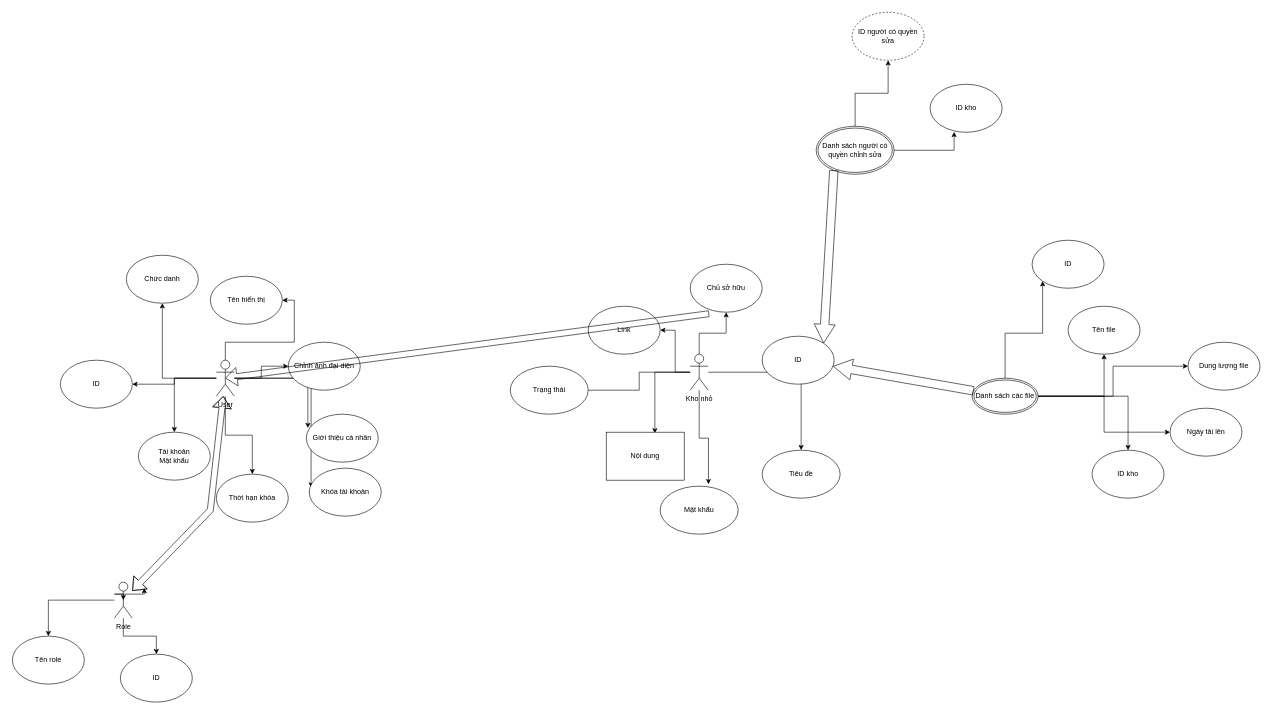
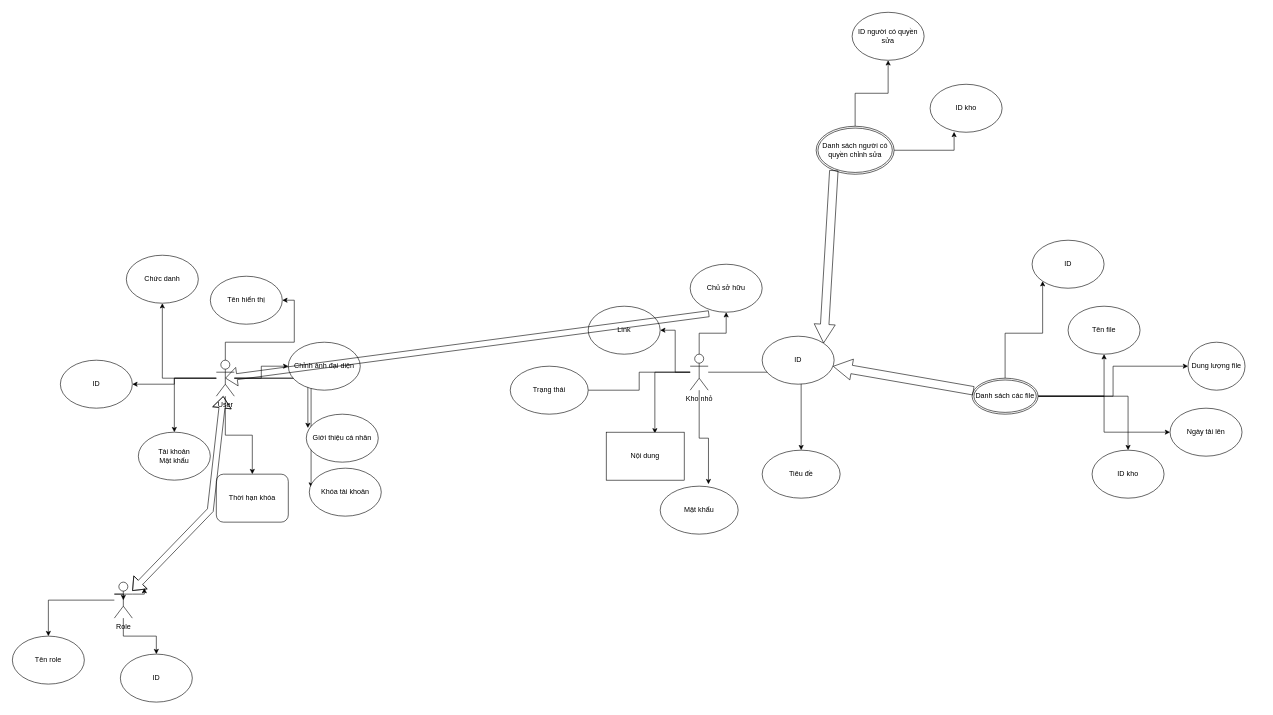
  <mxCell id="0" />
  <mxCell id="1" parent="0" />
  <mxCell id="2" style="edgeStyle=orthogonalEdgeStyle;rounded=0;orthogonalLoop=1;jettySize=auto;html=1;entryX=0;entryY=0.5;entryDx=0;entryDy=0;" parent="1" source="10" target="11" edge="1"><mxGeometry relative="1" as="geometry" /></mxCell>
  <mxCell id="3" style="edgeStyle=orthogonalEdgeStyle;rounded=0;orthogonalLoop=1;jettySize=auto;html=1;" parent="1" source="10" target="16" edge="1"><mxGeometry relative="1" as="geometry" /></mxCell>
  <mxCell id="4" style="edgeStyle=orthogonalEdgeStyle;rounded=0;orthogonalLoop=1;jettySize=auto;html=1;entryX=1;entryY=0.5;entryDx=0;entryDy=0;" parent="1" source="10" target="15" edge="1"><mxGeometry relative="1" as="geometry" /></mxCell>
  <mxCell id="5" style="edgeStyle=orthogonalEdgeStyle;rounded=0;orthogonalLoop=1;jettySize=auto;html=1;entryX=0.022;entryY=0.288;entryDx=0;entryDy=0;entryPerimeter=0;" parent="1" source="10" target="12" edge="1"><mxGeometry relative="1" as="geometry" /></mxCell>
  <mxCell id="6" style="edgeStyle=orthogonalEdgeStyle;rounded=0;orthogonalLoop=1;jettySize=auto;html=1;" parent="1" source="10" target="13" edge="1"><mxGeometry relative="1" as="geometry" /></mxCell>
  <mxCell id="7" style="edgeStyle=orthogonalEdgeStyle;rounded=0;orthogonalLoop=1;jettySize=auto;html=1;" parent="1" source="10" target="14" edge="1"><mxGeometry relative="1" as="geometry" /></mxCell>
  <mxCell id="8" style="edgeStyle=orthogonalEdgeStyle;rounded=0;orthogonalLoop=1;jettySize=auto;html=1;entryX=1;entryY=0.5;entryDx=0;entryDy=0;" parent="1" source="10" target="30" edge="1"><mxGeometry relative="1" as="geometry" /></mxCell>
  <mxCell id="9" style="edgeStyle=orthogonalEdgeStyle;rounded=0;orthogonalLoop=1;jettySize=auto;html=1;entryX=0.025;entryY=0.404;entryDx=0;entryDy=0;entryPerimeter=0;" edge="1" parent="1" source="10" target="49"><mxGeometry relative="1" as="geometry" /></mxCell>
  <mxCell id="10" value="User" style="shape=umlActor;verticalLabelPosition=bottom;verticalAlign=top;html=1;outlineConnect=0;" parent="1" vertex="1"><mxGeometry x="360" y="600" width="30" height="60" as="geometry" /></mxCell>
  <mxCell id="11" value="Chỉnh ảnh đại diện&lt;br&gt;" style="ellipse;whiteSpace=wrap;html=1;" parent="1" vertex="1"><mxGeometry x="480" y="570" width="120" height="80" as="geometry" /></mxCell>
  <mxCell id="12" value="Giới thiệu cá nhân" style="ellipse;whiteSpace=wrap;html=1;" parent="1" vertex="1"><mxGeometry x="510" y="690" width="120" height="80" as="geometry" /></mxCell>
- <mxCell id="13" value="Thời hạn khóa" style="ellipse;whiteSpace=wrap;html=1;" parent="1" vertex="1"><mxGeometry x="360" y="790" width="120" height="80" as="geometry" /></mxCell>
+ <mxCell id="13" value="Thời hạn khóa" style="whiteSpace=wrap;html=1;rounded=1;" parent="1" vertex="1"><mxGeometry x="360" y="790" width="120" height="80" as="geometry" /></mxCell>
  <mxCell id="14" value="Tài khoản&lt;br&gt;Mật khẩu" style="ellipse;whiteSpace=wrap;html=1;" parent="1" vertex="1"><mxGeometry x="230" y="720" width="120" height="80" as="geometry" /></mxCell>
  <mxCell id="15" value="Tên hiển thị" style="ellipse;whiteSpace=wrap;html=1;" parent="1" vertex="1"><mxGeometry x="350" width="120" height="80" as="geometry" y="460" /></mxCell>
  <mxCell id="16" value="Chức danh" style="ellipse;whiteSpace=wrap;html=1;" parent="1" vertex="1"><mxGeometry x="210" y="425" width="120" height="80" as="geometry" /></mxCell>
  <mxCell id="17" style="edgeStyle=orthogonalEdgeStyle;rounded=0;orthogonalLoop=1;jettySize=auto;html=1;" parent="1" source="23" target="24" edge="1"><mxGeometry relative="1" as="geometry" /></mxCell>
  <mxCell id="18" style="edgeStyle=orthogonalEdgeStyle;rounded=0;orthogonalLoop=1;jettySize=auto;html=1;" parent="1" source="23" target="39" edge="1"><mxGeometry relative="1" as="geometry" /></mxCell>
  <mxCell id="19" style="edgeStyle=orthogonalEdgeStyle;rounded=0;orthogonalLoop=1;jettySize=auto;html=1;" edge="1" parent="1" source="23" target="46"><mxGeometry relative="1" as="geometry" /></mxCell>
  <mxCell id="20" style="edgeStyle=orthogonalEdgeStyle;rounded=0;orthogonalLoop=1;jettySize=auto;html=1;entryX=0.619;entryY=-0.041;entryDx=0;entryDy=0;entryPerimeter=0;" edge="1" parent="1" source="23" target="45"><mxGeometry relative="1" as="geometry" /></mxCell>
  <mxCell id="21" style="edgeStyle=orthogonalEdgeStyle;rounded=0;orthogonalLoop=1;jettySize=auto;html=1;entryX=1;entryY=0.5;entryDx=0;entryDy=0;endArrow=none;" edge="1" parent="1" source="23" target="41"><mxGeometry relative="1" as="geometry" /></mxCell>
  <mxCell id="22" style="edgeStyle=orthogonalEdgeStyle;rounded=0;orthogonalLoop=1;jettySize=auto;html=1;entryX=0.624;entryY=0.025;entryDx=0;entryDy=0;entryPerimeter=0;" edge="1" parent="1" source="23" target="40"><mxGeometry relative="1" as="geometry" /></mxCell>
  <mxCell id="23" value="Kho nhỏ" style="shape=umlActor;verticalLabelPosition=bottom;verticalAlign=top;html=1;outlineConnect=0;" parent="1" vertex="1"><mxGeometry x="1150" y="590" width="30" height="60" as="geometry" /></mxCell>
  <mxCell id="24" value="Chủ sở hữu" style="ellipse;whiteSpace=wrap;html=1;" parent="1" vertex="1"><mxGeometry x="1150" y="440" width="120" height="80" as="geometry" /></mxCell>
  <mxCell id="25" style="edgeStyle=orthogonalEdgeStyle;rounded=0;orthogonalLoop=1;jettySize=auto;html=1;" parent="1" source="28" target="29" edge="1"><mxGeometry relative="1" as="geometry" /></mxCell>
  <mxCell id="26" style="edgeStyle=orthogonalEdgeStyle;rounded=0;orthogonalLoop=1;jettySize=auto;html=1;" parent="1" source="28" target="31" edge="1"><mxGeometry relative="1" as="geometry" /></mxCell>
  <mxCell id="27" style="edgeStyle=orthogonalEdgeStyle;rounded=0;orthogonalLoop=1;jettySize=auto;html=1;exitX=1;exitY=0.333;exitDx=0;exitDy=0;exitPerimeter=0;" edge="1" parent="1" source="28"><mxGeometry relative="1" as="geometry"><mxPoint x="240" y="980" as="targetPoint" /></mxGeometry></mxCell>
  <mxCell id="28" value="Role" style="shape=umlActor;verticalLabelPosition=bottom;verticalAlign=top;html=1;outlineConnect=0;" parent="1" vertex="1"><mxGeometry x="190" y="970" width="30" height="60" as="geometry" /></mxCell>
  <mxCell id="29" value="Tên role" style="ellipse;whiteSpace=wrap;html=1;" parent="1" vertex="1"><mxGeometry x="20" y="1060" width="120" height="80" as="geometry" /></mxCell>
  <mxCell id="30" value="ID&lt;br&gt;" style="ellipse;whiteSpace=wrap;html=1;" parent="1" vertex="1"><mxGeometry x="100" y="600" width="120" height="80" as="geometry" /></mxCell>
  <mxCell id="31" value="ID&lt;br&gt;" style="ellipse;whiteSpace=wrap;html=1;" parent="1" vertex="1"><mxGeometry x="200" y="1090" width="120" height="80" as="geometry" /></mxCell>
  <mxCell id="32" value="ID&lt;br&gt;" style="ellipse;whiteSpace=wrap;html=1;" parent="1" vertex="1"><mxGeometry x="1270" y="560" width="120" height="80" as="geometry" /></mxCell>
  <mxCell id="33" style="edgeStyle=orthogonalEdgeStyle;rounded=0;orthogonalLoop=1;jettySize=auto;html=1;entryX=0;entryY=1;entryDx=0;entryDy=0;" edge="1" parent="1" source="38" target="53"><mxGeometry relative="1" as="geometry" /></mxCell>
  <mxCell id="34" style="edgeStyle=orthogonalEdgeStyle;rounded=0;orthogonalLoop=1;jettySize=auto;html=1;" edge="1" parent="1" source="38" target="50"><mxGeometry relative="1" as="geometry" /></mxCell>
  <mxCell id="35" style="edgeStyle=orthogonalEdgeStyle;rounded=0;orthogonalLoop=1;jettySize=auto;html=1;" edge="1" parent="1" source="38" target="52"><mxGeometry relative="1" as="geometry" /></mxCell>
  <mxCell id="36" style="edgeStyle=orthogonalEdgeStyle;rounded=0;orthogonalLoop=1;jettySize=auto;html=1;" edge="1" parent="1" source="38" target="51"><mxGeometry relative="1" as="geometry" /></mxCell>
  <mxCell id="37" style="edgeStyle=orthogonalEdgeStyle;rounded=0;orthogonalLoop=1;jettySize=auto;html=1;" edge="1" parent="1" source="38" target="54"><mxGeometry relative="1" as="geometry" /></mxCell>
  <mxCell id="38" value="Danh sách các file" style="ellipse;shape=doubleEllipse;margin=3;whiteSpace=wrap;html=1;align=center;" parent="1" vertex="1"><mxGeometry x="1620" y="630" width="110" height="60" as="geometry" /></mxCell>
  <mxCell id="39" value="Tiêu đề" style="ellipse;whiteSpace=wrap;html=1;align=center;" parent="1" vertex="1"><mxGeometry x="1270" y="750" width="130" height="80" as="geometry" /></mxCell>
  <mxCell id="40" value="Nội dung" style="whiteSpace=wrap;html=1;align=center;rounded=0;" parent="1" vertex="1"><mxGeometry x="1010" y="720" width="130" height="80" as="geometry" /></mxCell>
  <mxCell id="41" value="Trạng thái" style="ellipse;whiteSpace=wrap;html=1;align=center;" parent="1" vertex="1"><mxGeometry x="850" y="610" width="130" height="80" as="geometry" /></mxCell>
  <mxCell id="42" style="edgeStyle=orthogonalEdgeStyle;rounded=0;orthogonalLoop=1;jettySize=auto;html=1;" edge="1" parent="1" source="44" target="56"><mxGeometry relative="1" as="geometry" /></mxCell>
  <mxCell id="43" style="edgeStyle=orthogonalEdgeStyle;rounded=0;orthogonalLoop=1;jettySize=auto;html=1;entryX=0.333;entryY=0.993;entryDx=0;entryDy=0;entryPerimeter=0;" edge="1" parent="1" source="44" target="57"><mxGeometry relative="1" as="geometry" /></mxCell>
  <mxCell id="44" value="Danh sách người có quyền chỉnh sửa" style="ellipse;shape=doubleEllipse;margin=3;whiteSpace=wrap;html=1;align=center;" parent="1" vertex="1"><mxGeometry x="1360" y="210" width="130" height="80" as="geometry" /></mxCell>
  <mxCell id="45" value="Mật khẩu" style="ellipse;whiteSpace=wrap;html=1;align=center;" parent="1" vertex="1"><mxGeometry x="1100" y="810" width="130" height="80" as="geometry" /></mxCell>
  <mxCell id="46" value="Link" style="ellipse;whiteSpace=wrap;html=1;" parent="1" vertex="1"><mxGeometry x="980" y="510" width="120" height="80" as="geometry" /></mxCell>
  <mxCell id="47" style="edgeStyle=orthogonalEdgeStyle;rounded=0;orthogonalLoop=1;jettySize=auto;html=1;exitX=0;exitY=0.333;exitDx=0;exitDy=0;exitPerimeter=0;entryX=0.5;entryY=0.5;entryDx=0;entryDy=0;entryPerimeter=0;" edge="1" parent="1" source="28" target="28"><mxGeometry relative="1" as="geometry"><Array as="points"><mxPoint x="205" y="990" /></Array></mxGeometry></mxCell>
  <mxCell id="48" value="" style="shape=flexArrow;endArrow=classic;startArrow=classic;html=1;rounded=0;" edge="1" parent="1" source="28" target="10"><mxGeometry width="100" height="100" relative="1" as="geometry"><mxPoint x="450" y="940" as="sourcePoint" /><mxPoint x="550" y="840" as="targetPoint" /><Array as="points"><mxPoint x="350" y="850" /></Array></mxGeometry></mxCell>
  <mxCell id="49" value="Khóa tài khoản" style="ellipse;whiteSpace=wrap;html=1;" vertex="1" parent="1"><mxGeometry x="515" y="780" width="120" height="80" as="geometry" /></mxCell>
  <mxCell id="50" value="Tên file&lt;br&gt;" style="ellipse;whiteSpace=wrap;html=1;" vertex="1" parent="1"><mxGeometry x="1780" y="510" width="120" height="80" as="geometry" /></mxCell>
  <mxCell id="51" value="Ngày tải lên" style="ellipse;whiteSpace=wrap;html=1;" vertex="1" parent="1"><mxGeometry x="1950" y="680" width="120" height="80" as="geometry" /></mxCell>
  <mxCell id="52" value="ID kho" style="ellipse;whiteSpace=wrap;html=1;" vertex="1" parent="1"><mxGeometry x="1820" y="750" width="120" height="80" as="geometry" /></mxCell>
  <mxCell id="53" value="ID" style="ellipse;whiteSpace=wrap;html=1;" vertex="1" parent="1"><mxGeometry x="1720" y="400" width="120" height="80" as="geometry" /></mxCell>
- <mxCell id="54" value="Dung lượng file" style="ellipse;whiteSpace=wrap;html=1;" vertex="1" parent="1"><mxGeometry x="1980" y="570" width="120" height="80" as="geometry" /></mxCell>
+ <mxCell id="54" value="Dung lượng file" style="ellipse;whiteSpace=wrap;html=1;" vertex="1" parent="1"><mxGeometry x="1980" y="570" width="95" height="80" as="geometry" /></mxCell>
  <mxCell id="55" value="" style="shape=flexArrow;endArrow=classic;html=1;rounded=0;width=14.118;endSize=10.024;" edge="1" parent="1" source="38" target="32"><mxGeometry width="50" height="50" relative="1" as="geometry"><mxPoint x="1570" y="660" as="sourcePoint" /><mxPoint x="1620" y="610" as="targetPoint" /></mxGeometry></mxCell>
- <mxCell id="56" value="ID người có quyền sửa" style="ellipse;whiteSpace=wrap;html=1;dashed=1;" vertex="1" parent="1"><mxGeometry x="1420" y="20" width="120" height="80" as="geometry" /></mxCell>
+ <mxCell id="56" value="ID người có quyền sửa" style="ellipse;whiteSpace=wrap;html=1;" vertex="1" parent="1"><mxGeometry x="1420" y="20" width="120" height="80" as="geometry" /></mxCell>
  <mxCell id="57" value="ID kho" style="ellipse;whiteSpace=wrap;html=1;" vertex="1" parent="1"><mxGeometry x="1550" y="140" width="120" height="80" as="geometry" /></mxCell>
  <mxCell id="58" value="" style="shape=flexArrow;endArrow=classic;html=1;rounded=0;width=14.118;endSize=10.024;exitX=0.227;exitY=0.918;exitDx=0;exitDy=0;exitPerimeter=0;entryX=1;entryY=0;entryDx=0;entryDy=0;" edge="1" parent="1" source="44" target="32"><mxGeometry width="50" height="50" relative="1" as="geometry"><mxPoint x="1342" y="561" as="sourcePoint" /><mxPoint x="1500" y="450" as="targetPoint" /></mxGeometry></mxCell>
  <mxCell id="59" value="" style="shape=flexArrow;endArrow=classic;html=1;rounded=0;exitX=0.262;exitY=1.031;exitDx=0;exitDy=0;exitPerimeter=0;entryX=0.5;entryY=0.5;entryDx=0;entryDy=0;entryPerimeter=0;" edge="1" parent="1" source="24" target="10"><mxGeometry width="50" height="50" relative="1" as="geometry"><mxPoint x="760" y="770" as="sourcePoint" /><mxPoint x="810" y="720" as="targetPoint" /></mxGeometry></mxCell>
